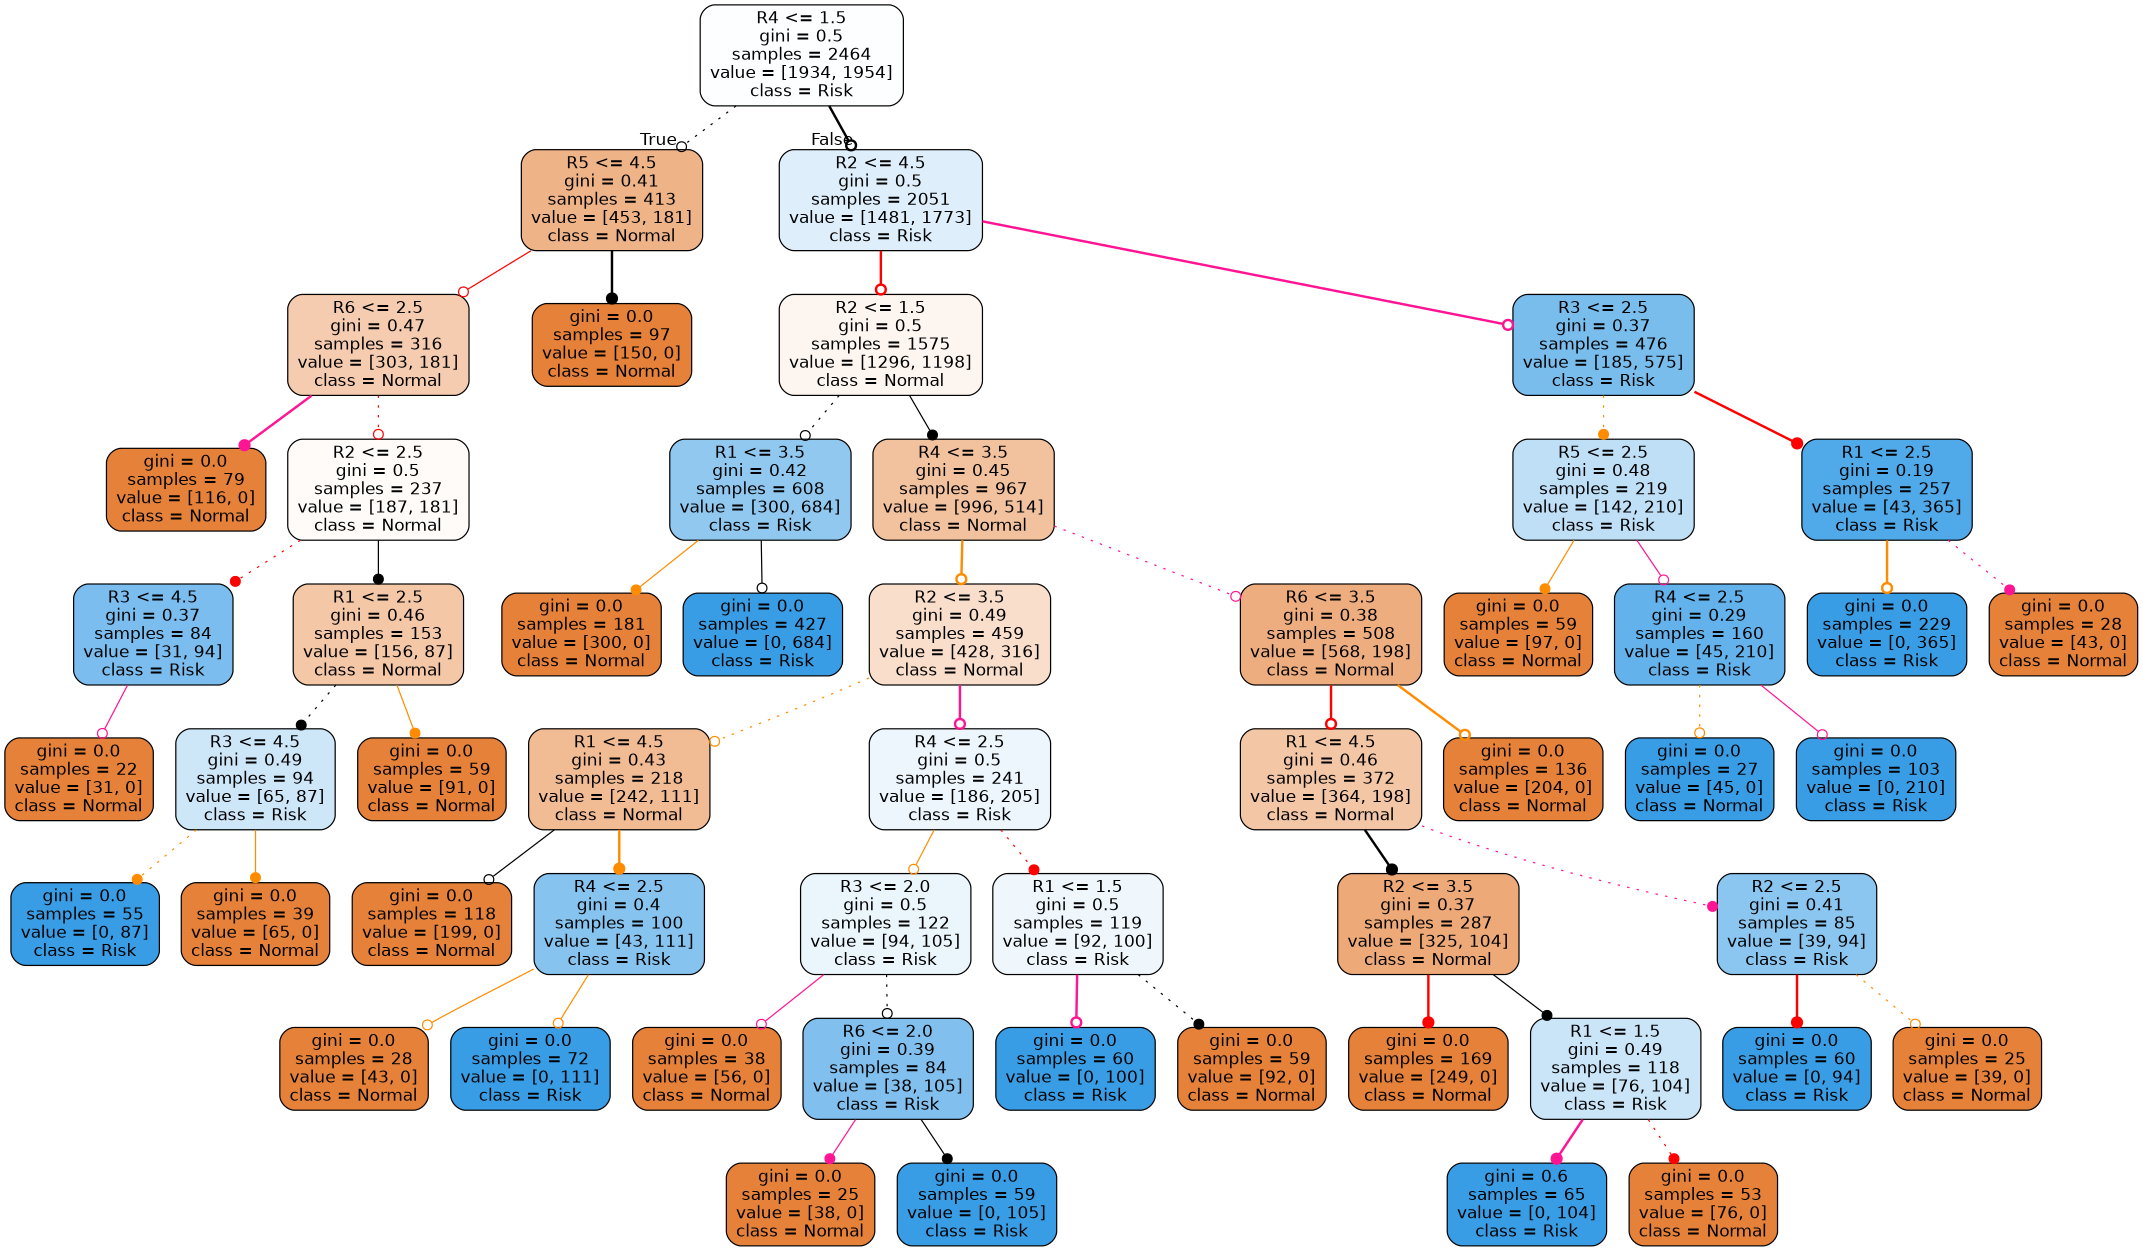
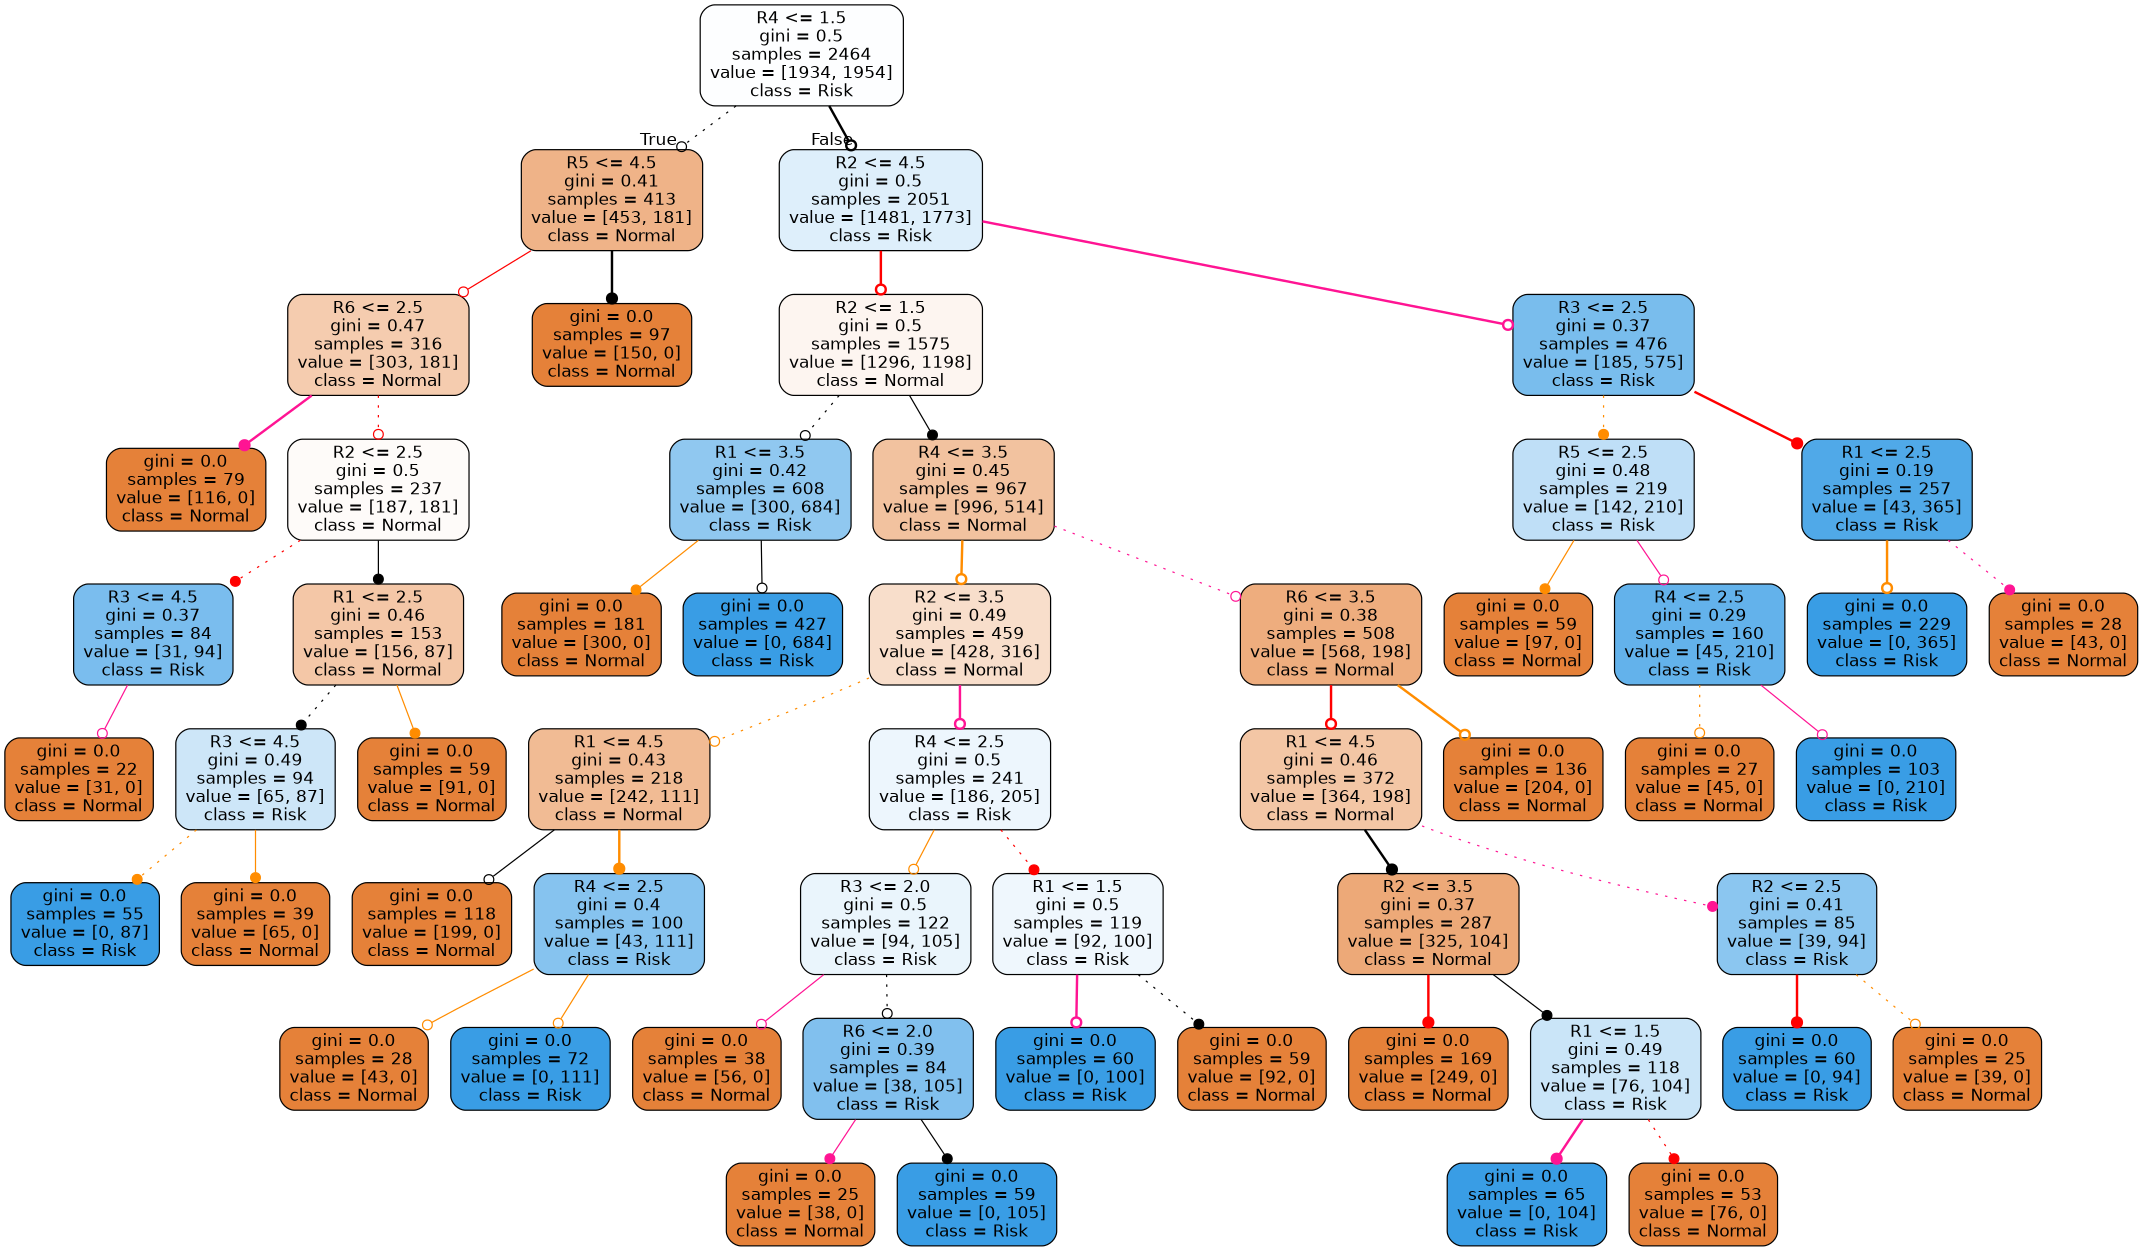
  digraph {
    node [color=black fillcolor="#e58139" fontname=helvetica shape=box style="filled, rounded"]
    edge [arrowhead=odot color=darkorange fontname=helvetica style=solid]
    n1 [fillcolor="#fdfeff" label="R4 <= 1.5\ngini = 0.5\nsamples = 2464\nvalue = [1934, 1954]\nclass = Risk"]
    n2 [fillcolor="#efb388" label="R5 <= 4.5\ngini = 0.41\nsamples = 413\nvalue = [453, 181]\nclass = Normal"]
    n3 [fillcolor="#deeffb" label="R2 <= 4.5\ngini = 0.5\nsamples = 2051\nvalue = [1481, 1773]\nclass = Risk"]
    n4 [fillcolor="#f5ccaf" label="R6 <= 2.5\ngini = 0.47\nsamples = 316\nvalue = [303, 181]\nclass = Normal"]
    n5 [label="gini = 0.0\nsamples = 97\nvalue = [150, 0]\nclass = Normal"]
    n6 [fillcolor="#fdf5f0" label="R2 <= 1.5\ngini = 0.5\nsamples = 1575\nvalue = [1296, 1198]\nclass = Normal"]
    n7 [fillcolor="#79bded" label="R3 <= 2.5\ngini = 0.37\nsamples = 476\nvalue = [185, 575]\nclass = Risk"]
    n8 [label="gini = 0.0\nsamples = 79\nvalue = [116, 0]\nclass = Normal"]
    n9 [fillcolor="#fefbf9" label="R2 <= 2.5\ngini = 0.5\nsamples = 237\nvalue = [187, 181]\nclass = Normal"]
    n10 [fillcolor="#7abdee" label="R3 <= 4.5\ngini = 0.37\nsamples = 84\nvalue = [31, 94]\nclass = Risk"]
    n11 [fillcolor="#f4c7a7" label="R1 <= 2.5\ngini = 0.46\nsamples = 153\nvalue = [156, 87]\nclass = Normal"]
    n12 [label="gini = 0.0\nsamples = 22\nvalue = [31, 0]\nclass = Normal"]
    n13 [fillcolor="#cde6f8" label="R3 <= 4.5\ngini = 0.49\nsamples = 94\nvalue = [65, 87]\nclass = Risk"]
    n14 [label="gini = 0.0\nsamples = 59\nvalue = [91, 0]\nclass = Normal"]
    n15 [fillcolor="#399de5" label="gini = 0.0\nsamples = 55\nvalue = [0, 87]\nclass = Risk"]
    n16 [label="gini = 0.0\nsamples = 39\nvalue = [65, 0]\nclass = Normal"]
    n17 [fillcolor="#90c8f0" label="R1 <= 3.5\ngini = 0.42\nsamples = 608\nvalue = [300, 684]\nclass = Risk"]
    n18 [fillcolor="#f2c29f" label="R4 <= 3.5\ngini = 0.45\nsamples = 967\nvalue = [996, 514]\nclass = Normal"]
    n19 [fillcolor="#bfdff7" label="R5 <= 2.5\ngini = 0.48\nsamples = 219\nvalue = [142, 210]\nclass = Risk"]
    n20 [fillcolor="#50a9e8" label="R1 <= 2.5\ngini = 0.19\nsamples = 257\nvalue = [43, 365]\nclass = Risk"]
    n21 [label="gini = 0.0\nsamples = 181\nvalue = [300, 0]\nclass = Normal"]
    n22 [fillcolor="#399de5" label="gini = 0.0\nsamples = 427\nvalue = [0, 684]\nclass = Risk"]
    n23 [fillcolor="#f8decb" label="R2 <= 3.5\ngini = 0.49\nsamples = 459\nvalue = [428, 316]\nclass = Normal"]
    n24 [fillcolor="#eead7e" label="R6 <= 3.5\ngini = 0.38\nsamples = 508\nvalue = [568, 198]\nclass = Normal"]
    n25 [fillcolor="#f1bb94" label="R1 <= 4.5\ngini = 0.43\nsamples = 218\nvalue = [242, 111]\nclass = Normal"]
    n26 [fillcolor="#edf6fd" label="R4 <= 2.5\ngini = 0.5\nsamples = 241\nvalue = [186, 205]\nclass = Risk"]
    n27 [fillcolor="#f3c6a5" label="R1 <= 4.5\ngini = 0.46\nsamples = 372\nvalue = [364, 198]\nclass = Normal"]
    n28 [label="gini = 0.0\nsamples = 136\nvalue = [204, 0]\nclass = Normal"]
    n29 [label="gini = 0.0\nsamples = 118\nvalue = [199, 0]\nclass = Normal"]
    n30 [fillcolor="#86c3ef" label="R4 <= 2.5\ngini = 0.4\nsamples = 100\nvalue = [43, 111]\nclass = Risk"]
    n31 [fillcolor="#eaf5fc" label="R3 <= 2.0\ngini = 0.5\nsamples = 122\nvalue = [94, 105]\nclass = Risk"]
    n32 [fillcolor="#eff7fd" label="R1 <= 1.5\ngini = 0.5\nsamples = 119\nvalue = [92, 100]\nclass = Risk"]
    n33 [label="gini = 0.0\nsamples = 28\nvalue = [43, 0]\nclass = Normal"]
    n34 [fillcolor="#399de5" label="gini = 0.0\nsamples = 72\nvalue = [0, 111]\nclass = Risk"]
    n35 [label="gini = 0.0\nsamples = 38\nvalue = [56, 0]\nclass = Normal"]
    n36 [fillcolor="#81c0ee" label="R6 <= 2.0\ngini = 0.39\nsamples = 84\nvalue = [38, 105]\nclass = Risk"]
    n37 [fillcolor="#399de5" label="gini = 0.0\nsamples = 60\nvalue = [0, 100]\nclass = Risk"]
    n38 [label="gini = 0.0\nsamples = 59\nvalue = [92, 0]\nclass = Normal"]
    n39 [label="gini = 0.0\nsamples = 25\nvalue = [38, 0]\nclass = Normal"]
    n40 [fillcolor="#399de5" label="gini = 0.0\nsamples = 59\nvalue = [0, 105]\nclass = Risk"]
    n41 [fillcolor="#eda978" label="R2 <= 3.5\ngini = 0.37\nsamples = 287\nvalue = [325, 104]\nclass = Normal"]
    n42 [fillcolor="#8bc6f0" label="R2 <= 2.5\ngini = 0.41\nsamples = 85\nvalue = [39, 94]\nclass = Risk"]
    n43 [label="gini = 0.0\nsamples = 169\nvalue = [249, 0]\nclass = Normal"]
    n44 [fillcolor="#cae5f8" label="R1 <= 1.5\ngini = 0.49\nsamples = 118\nvalue = [76, 104]\nclass = Risk"]
    n45 [fillcolor="#399de5" label="gini = 0.0\nsamples = 60\nvalue = [0, 94]\nclass = Risk"]
    n46 [label="gini = 0.0\nsamples = 25\nvalue = [39, 0]\nclass = Normal"]
-   n47 [fillcolor="#399de5" label="gini = 0.6\nsamples = 65\nvalue = [0, 104]\nclass = Risk"]
+   n47 [fillcolor="#399de5" label="gini = 0.0\nsamples = 65\nvalue = [0, 104]\nclass = Risk"]
    n48 [label="gini = 0.0\nsamples = 53\nvalue = [76, 0]\nclass = Normal"]
    n49 [label="gini = 0.0\nsamples = 59\nvalue = [97, 0]\nclass = Normal"]
    n50 [fillcolor="#63b2eb" label="R4 <= 2.5\ngini = 0.29\nsamples = 160\nvalue = [45, 210]\nclass = Risk"]
    n51 [fillcolor="#399de5" label="gini = 0.0\nsamples = 229\nvalue = [0, 365]\nclass = Risk"]
    n52 [label="gini = 0.0\nsamples = 28\nvalue = [43, 0]\nclass = Normal"]
-   n53 [fillcolor="#399de5" label="gini = 0.0\nsamples = 27\nvalue = [45, 0]\nclass = Normal"]
+   n53 [label="gini = 0.0\nsamples = 27\nvalue = [45, 0]\nclass = Normal"]
    n54 [fillcolor="#399de5" label="gini = 0.0\nsamples = 103\nvalue = [0, 210]\nclass = Risk"]
    n1 -> n2 [color=black headlabel=True labelangle=45 labeldistance=2.5 style=dotted]
    n1 -> n3 [color=black headlabel=False labelangle=-45 labeldistance=2.5 style=bold]
    n2 -> n4 [color=red]
    n2 -> n5 [arrowhead=dot color=black style=bold]
    n3 -> n6 [color=red style=bold]
    n3 -> n7 [color=deeppink style=bold]
    n4 -> n8 [arrowhead=dot color=deeppink style=bold]
    n4 -> n9 [color=red style=dotted]
    n6 -> n17 [color=black style=dotted]
    n6 -> n18 [arrowhead=dot color=black]
    n7 -> n19 [arrowhead=dot style=dotted]
    n7 -> n20 [arrowhead=dot color=red style=bold]
    n9 -> n10 [arrowhead=dot color=red style=dotted]
    n9 -> n11 [arrowhead=dot color=black]
    n10 -> n12 [color=deeppink]
    n11 -> n13 [arrowhead=dot color=black style=dotted]
    n11 -> n14 [arrowhead=dot]
    n13 -> n15 [arrowhead=dot style=dotted]
    n13 -> n16 [arrowhead=dot]
    n17 -> n21 [arrowhead=dot]
    n17 -> n22 [color=black]
    n18 -> n23 [style=bold]
    n18 -> n24 [color=deeppink style=dotted]
    n19 -> n49 [arrowhead=dot]
    n19 -> n50 [color=deeppink]
    n20 -> n51 [style=bold]
    n20 -> n52 [arrowhead=dot color=deeppink style=dotted]
    n23 -> n25 [style=dotted]
    n23 -> n26 [color=deeppink style=bold]
    n24 -> n27 [color=red style=bold]
    n24 -> n28 [style=bold]
    n25 -> n29 [color=black]
    n25 -> n30 [arrowhead=dot style=bold]
    n26 -> n31
    n26 -> n32 [arrowhead=dot color=red style=dotted]
    n27 -> n41 [arrowhead=dot color=black style=bold]
    n27 -> n42 [arrowhead=dot color=deeppink style=dotted]
    n30 -> n33
    n30 -> n34
    n31 -> n35 [color=deeppink]
    n31 -> n36 [color=black style=dotted]
    n32 -> n37 [color=deeppink style=bold]
    n32 -> n38 [arrowhead=dot color=black style=dotted]
    n36 -> n39 [arrowhead=dot color=deeppink]
    n36 -> n40 [arrowhead=dot color=black]
    n41 -> n43 [arrowhead=dot color=red style=bold]
    n41 -> n44 [arrowhead=dot color=black]
    n42 -> n45 [arrowhead=dot color=red style=bold]
    n42 -> n46 [style=dotted]
    n44 -> n47 [arrowhead=dot color=deeppink style=bold]
    n44 -> n48 [arrowhead=dot color=red style=dotted]
    n50 -> n53 [style=dotted]
    n50 -> n54 [color=deeppink]
  }
